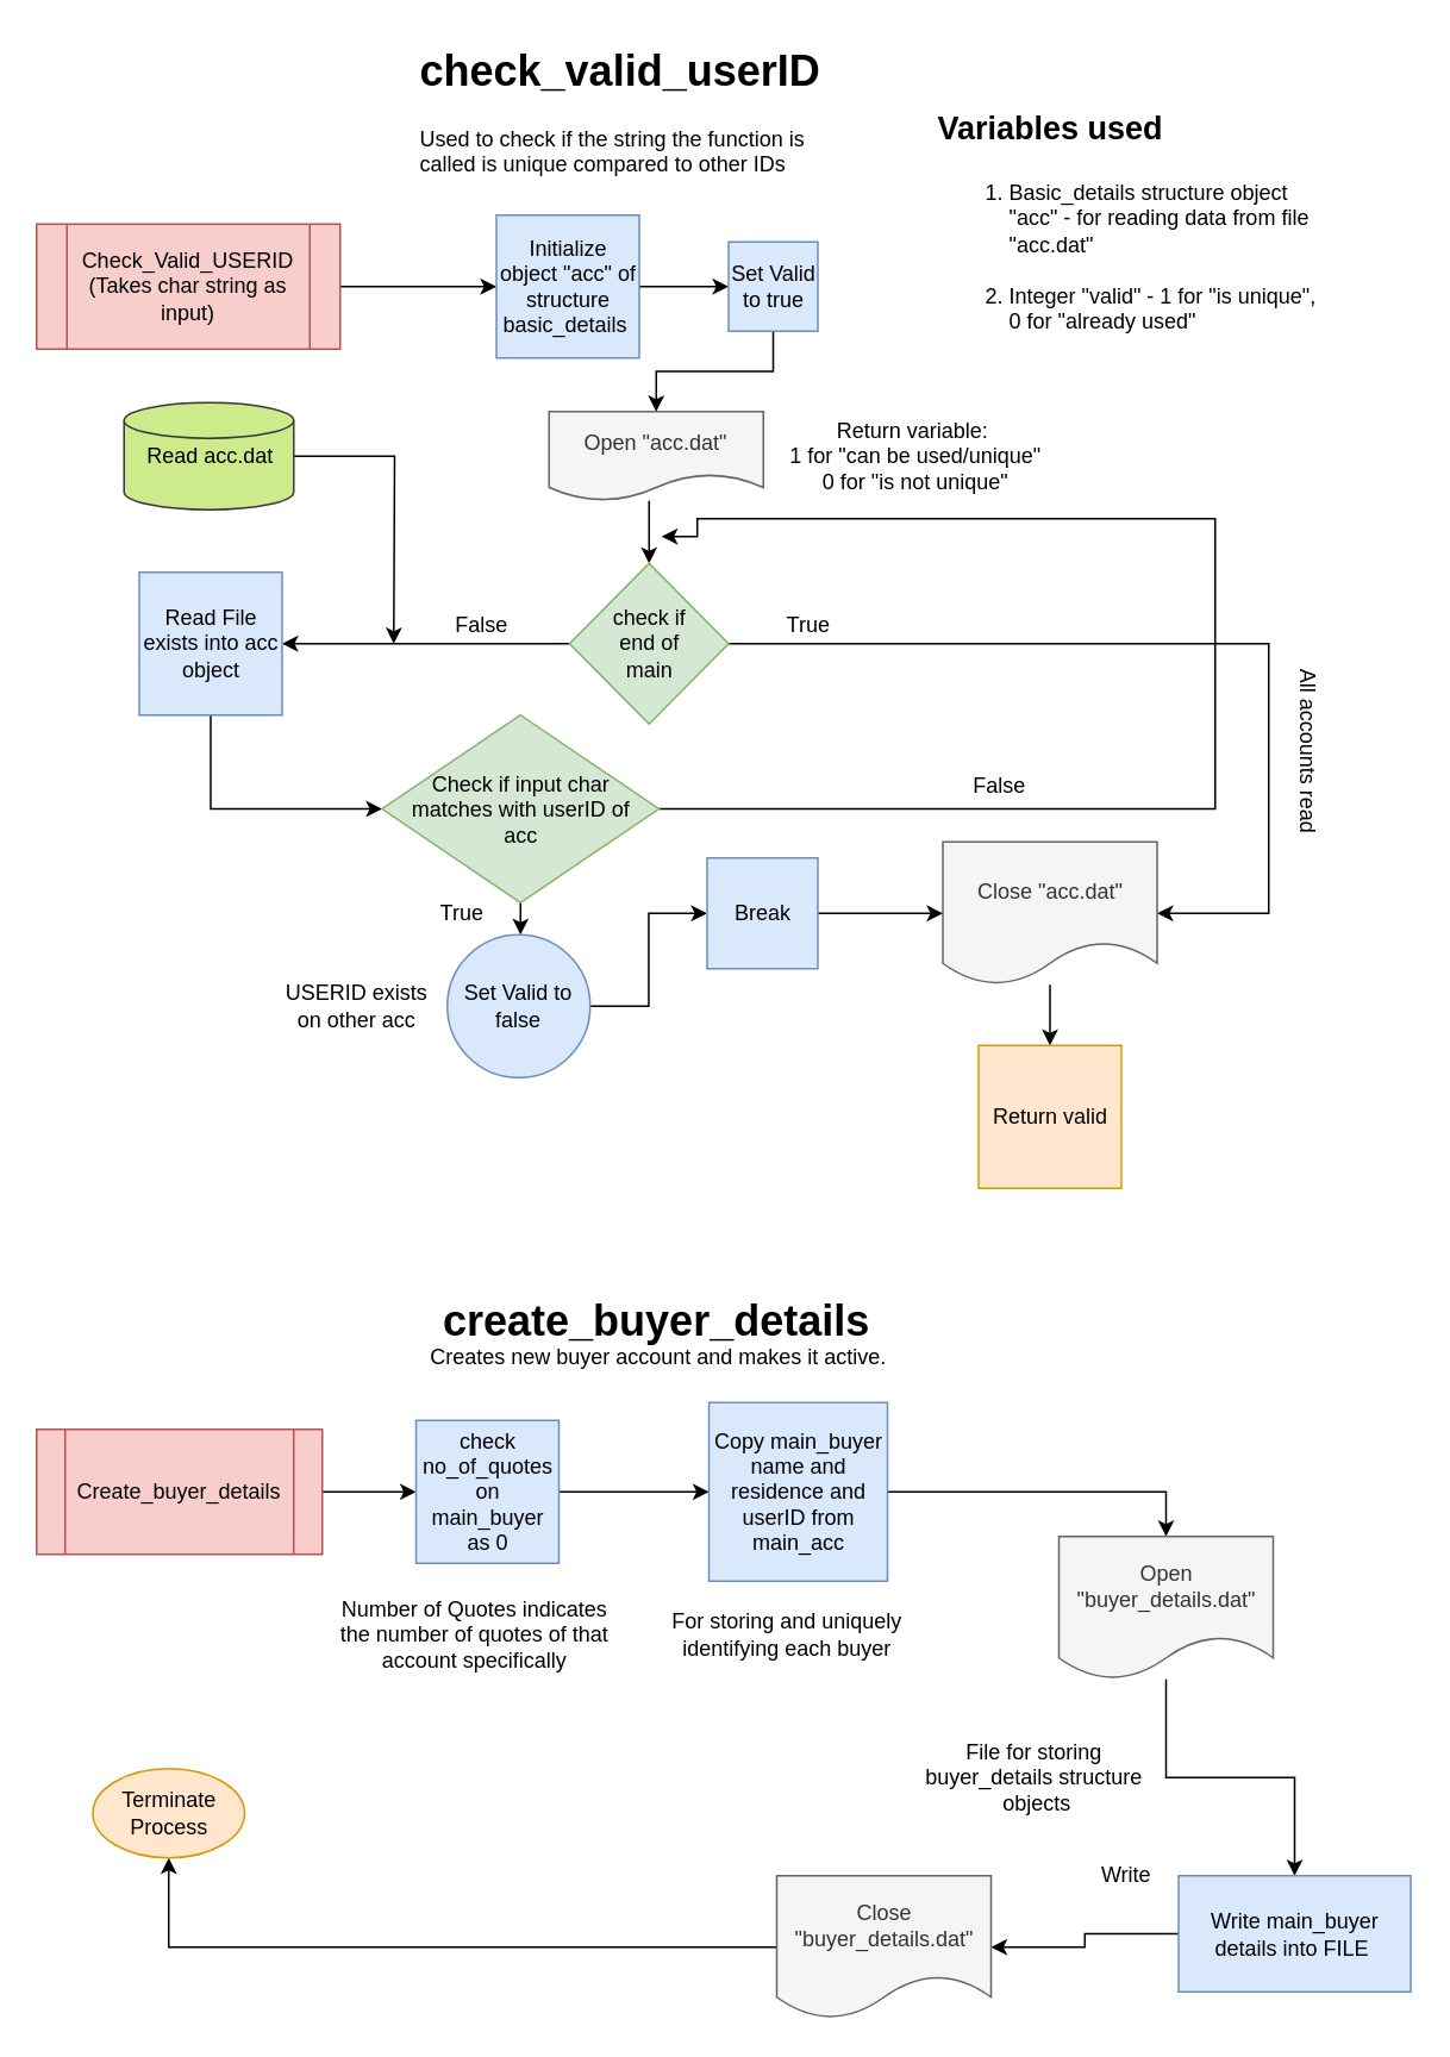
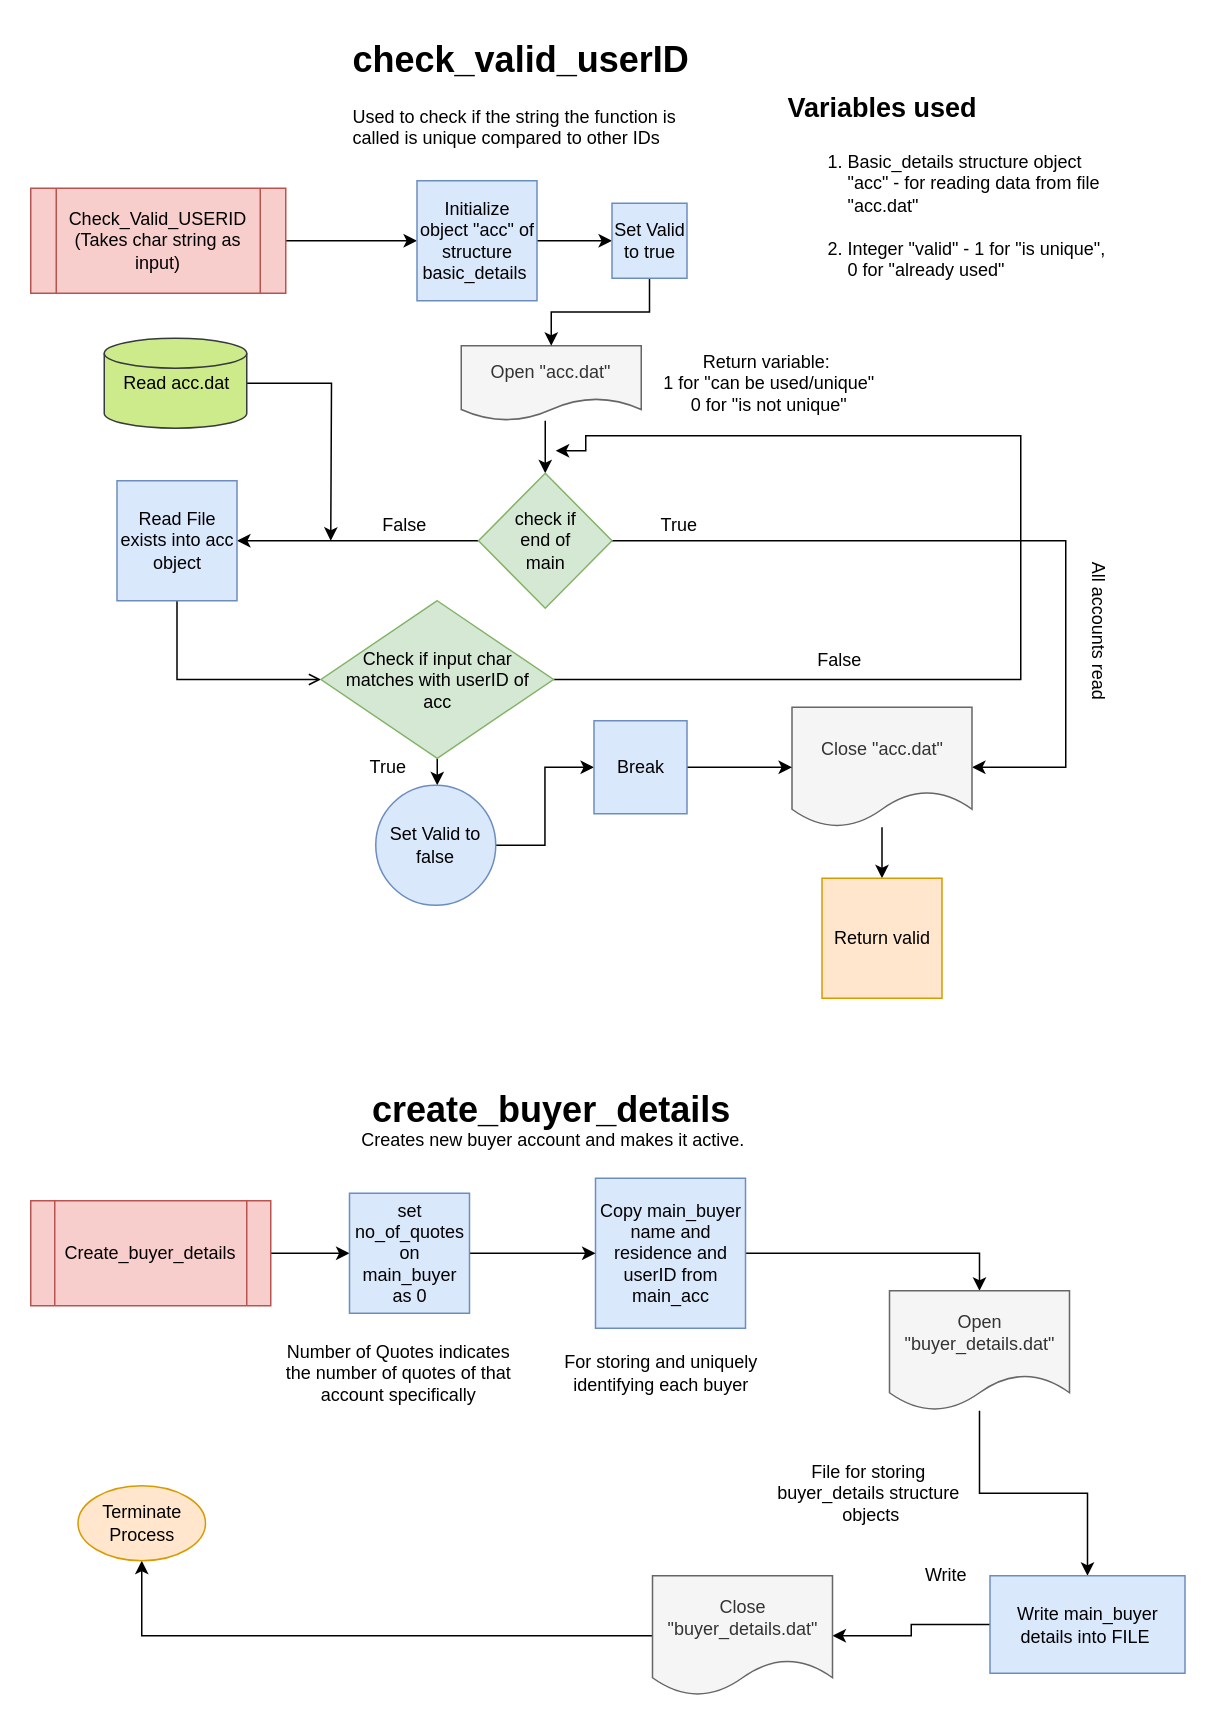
  <mxCell id="0" />
  <mxCell id="1" parent="0" />
  <mxCell id="2" style="edgeStyle=orthogonalEdgeStyle;rounded=0;orthogonalLoop=1;jettySize=auto;html=1;entryX=0;entryY=0.5;entryDx=0;entryDy=0;" parent="1" source="3" target="7" edge="1"><mxGeometry relative="1" as="geometry" /></mxCell>
  <mxCell id="3" value="Check_Valid_USERID (Takes char string as input)" style="shape=process;whiteSpace=wrap;html=1;backgroundOutline=1;spacingLeft=20;spacingRight=20;fillColor=#f8cecc;strokeColor=#b85450;" parent="1" vertex="1"><mxGeometry x="20" y="125" width="170" height="70" as="geometry" /></mxCell>
  <mxCell id="4" value="" style="edgeStyle=orthogonalEdgeStyle;rounded=0;orthogonalLoop=1;jettySize=auto;html=1;" parent="1" source="5" target="10" edge="1"><mxGeometry relative="1" as="geometry"><Array as="points"><mxPoint x="363" y="290" /><mxPoint x="363" y="290" /></Array></mxGeometry></mxCell>
  <mxCell id="5" value="Open &quot;acc.dat&quot;" style="shape=document;whiteSpace=wrap;html=1;boundedLbl=1;fillColor=#f5f5f5;strokeColor=#666666;fontColor=#333333;" parent="1" vertex="1"><mxGeometry x="307" y="230" width="120" height="50" as="geometry" /></mxCell>
  <mxCell id="6" value="" style="edgeStyle=orthogonalEdgeStyle;rounded=0;orthogonalLoop=1;jettySize=auto;html=1;" parent="1" source="7" target="17" edge="1"><mxGeometry relative="1" as="geometry" /></mxCell>
  <mxCell id="7" value="Initialize object &quot;acc&quot; of structure basic_details&amp;nbsp;" style="whiteSpace=wrap;html=1;aspect=fixed;fillColor=#dae8fc;strokeColor=#6c8ebf;" parent="1" vertex="1"><mxGeometry x="277.5" y="120" width="80" height="80" as="geometry" /></mxCell>
  <mxCell id="8" style="edgeStyle=orthogonalEdgeStyle;rounded=0;orthogonalLoop=1;jettySize=auto;html=1;entryX=1;entryY=0.5;entryDx=0;entryDy=0;" parent="1" source="10" target="12" edge="1"><mxGeometry relative="1" as="geometry" /></mxCell>
  <mxCell id="9" style="edgeStyle=orthogonalEdgeStyle;rounded=0;orthogonalLoop=1;jettySize=auto;html=1;exitX=1;exitY=0.5;exitDx=0;exitDy=0;entryX=1;entryY=0.5;entryDx=0;entryDy=0;" edge="1" parent="1" source="10" target="23"><mxGeometry relative="1" as="geometry"><Array as="points"><mxPoint x="710" y="360" /><mxPoint x="710" y="511" /></Array></mxGeometry></mxCell>
  <mxCell id="10" value="check if end of main" style="rhombus;whiteSpace=wrap;html=1;spacingLeft=15;spacingRight=15;fillColor=#d5e8d4;strokeColor=#82b366;" parent="1" vertex="1"><mxGeometry x="318.5" y="315" width="89" height="90" as="geometry" /></mxCell>
- <mxCell id="11" value="" style="edgeStyle=orthogonalEdgeStyle;rounded=0;orthogonalLoop=1;jettySize=auto;html=1;entryX=0;entryY=0.5;entryDx=0;entryDy=0;" parent="1" source="12" target="15" edge="1"><mxGeometry relative="1" as="geometry"><Array as="points"><mxPoint x="117" y="453" /></Array></mxGeometry></mxCell>
+ <mxCell id="11" value="" style="edgeStyle=orthogonalEdgeStyle;rounded=0;orthogonalLoop=1;jettySize=auto;html=1;entryX=0;entryY=0.5;entryDx=0;entryDy=0;endArrow=open;" parent="1" source="12" target="15" edge="1"><mxGeometry relative="1" as="geometry"><Array as="points"><mxPoint x="117" y="453" /></Array></mxGeometry></mxCell>
  <mxCell id="12" value="Read File exists into acc object" style="whiteSpace=wrap;html=1;aspect=fixed;fillColor=#dae8fc;strokeColor=#6c8ebf;" parent="1" vertex="1"><mxGeometry x="77.5" y="320" width="80" height="80" as="geometry" /></mxCell>
  <mxCell id="13" style="edgeStyle=orthogonalEdgeStyle;rounded=0;orthogonalLoop=1;jettySize=auto;html=1;" parent="1" source="15" edge="1"><mxGeometry relative="1" as="geometry"><mxPoint x="370" y="300" as="targetPoint" /><Array as="points"><mxPoint x="680" y="453" /><mxPoint x="680" y="290" /><mxPoint x="390" y="290" /><mxPoint x="390" y="300" /></Array></mxGeometry></mxCell>
  <mxCell id="14" value="" style="edgeStyle=orthogonalEdgeStyle;rounded=0;orthogonalLoop=1;jettySize=auto;html=1;" edge="1" parent="1" source="15" target="21"><mxGeometry relative="1" as="geometry"><Array as="points"><mxPoint x="291" y="510" /><mxPoint x="291" y="510" /></Array></mxGeometry></mxCell>
  <mxCell id="15" value="Check if input char matches with userID of acc" style="rhombus;whiteSpace=wrap;html=1;spacingLeft=15;spacingRight=15;fillColor=#d5e8d4;strokeColor=#82b366;" parent="1" vertex="1"><mxGeometry x="213.5" y="400" width="155" height="105" as="geometry" /></mxCell>
  <mxCell id="16" value="" style="edgeStyle=orthogonalEdgeStyle;rounded=0;orthogonalLoop=1;jettySize=auto;html=1;" parent="1" source="17" target="5" edge="1"><mxGeometry relative="1" as="geometry" /></mxCell>
  <mxCell id="17" value="Set Valid to true" style="whiteSpace=wrap;html=1;aspect=fixed;fillColor=#dae8fc;strokeColor=#6c8ebf;" parent="1" vertex="1"><mxGeometry x="407.5" y="135" width="50" height="50" as="geometry" /></mxCell>
  <mxCell id="18" style="edgeStyle=orthogonalEdgeStyle;rounded=0;orthogonalLoop=1;jettySize=auto;html=1;" parent="1" source="19" edge="1"><mxGeometry relative="1" as="geometry"><mxPoint x="220" y="360" as="targetPoint" /></mxGeometry></mxCell>
  <mxCell id="19" value="Read acc.dat" style="strokeWidth=1;html=1;shape=mxgraph.flowchart.database;fillColor=#cdeb8b;strokeColor=#36393d;" parent="1" vertex="1"><mxGeometry x="69" y="225" width="95" height="60" as="geometry" /></mxCell>
  <mxCell id="20" value="" style="edgeStyle=orthogonalEdgeStyle;rounded=0;orthogonalLoop=1;jettySize=auto;html=1;" edge="1" parent="1" source="21" target="35"><mxGeometry relative="1" as="geometry" /></mxCell>
  <mxCell id="21" value="Set Valid to false" style="ellipse;whiteSpace=wrap;html=1;aspect=fixed;strokeWidth=1;fillColor=#dae8fc;strokeColor=#6c8ebf;" parent="1" vertex="1"><mxGeometry x="250" y="523" width="80" height="80" as="geometry" /></mxCell>
  <mxCell id="22" value="" style="edgeStyle=orthogonalEdgeStyle;rounded=0;orthogonalLoop=1;jettySize=auto;html=1;" edge="1" parent="1" source="23" target="24"><mxGeometry relative="1" as="geometry" /></mxCell>
  <mxCell id="23" value="Close &quot;acc.dat&quot;" style="shape=document;whiteSpace=wrap;html=1;boundedLbl=1;strokeWidth=1;fillColor=#f5f5f5;strokeColor=#666666;fontColor=#333333;" parent="1" vertex="1"><mxGeometry x="527.5" y="471" width="120" height="80" as="geometry" /></mxCell>
  <mxCell id="24" value="Return valid" style="whiteSpace=wrap;html=1;aspect=fixed;strokeWidth=1;fillColor=#ffe6cc;strokeColor=#d79b00;" parent="1" vertex="1"><mxGeometry x="547.5" y="585" width="80" height="80" as="geometry" /></mxCell>
  <mxCell id="25" value="&lt;h1&gt;check_valid_userID&lt;/h1&gt;&lt;p&gt;Used to check if the string the function is called is unique compared to other IDs&lt;/p&gt;" style="text;html=1;strokeColor=none;fillColor=none;spacing=5;spacingTop=-20;whiteSpace=wrap;overflow=hidden;rounded=0;" parent="1" vertex="1"><mxGeometry x="230" y="20" width="234" height="120" as="geometry" /></mxCell>
  <mxCell id="26" value="&lt;h1&gt;&lt;font style=&quot;font-size: 18px&quot;&gt;Variables used&lt;/font&gt;&lt;/h1&gt;&lt;p&gt;&lt;/p&gt;&lt;ol&gt;&lt;li&gt;Basic_details structure object &quot;acc&quot; - for reading data from file &quot;acc.dat&quot;&lt;br&gt;&lt;br&gt;&lt;/li&gt;&lt;li&gt;Integer &quot;valid&quot; - 1 for &quot;is unique&quot;, 0 for &quot;already used&quot;&lt;/li&gt;&lt;/ol&gt;&lt;p&gt;&lt;/p&gt;" style="text;html=1;strokeColor=none;fillColor=none;spacing=5;spacingTop=-20;whiteSpace=wrap;overflow=hidden;rounded=0;" parent="1" vertex="1"><mxGeometry x="520" y="50" width="225" height="160" as="geometry" /></mxCell>
  <mxCell id="27" value="Return variable:&amp;nbsp;&lt;br&gt;1 for &quot;can be used/unique&quot;&lt;br&gt;0 for &quot;is not unique&quot;" style="text;html=1;align=center;verticalAlign=middle;resizable=0;points=[];autosize=1;" parent="1" vertex="1"><mxGeometry x="432" y="230" width="160" height="50" as="geometry" /></mxCell>
  <mxCell id="28" value="True" style="text;html=1;align=center;verticalAlign=middle;resizable=0;points=[];autosize=1;" parent="1" vertex="1"><mxGeometry x="432" y="340" width="40" height="20" as="geometry" /></mxCell>
  <mxCell id="29" value="False" style="text;html=1;align=center;verticalAlign=middle;resizable=0;points=[];autosize=1;" parent="1" vertex="1"><mxGeometry x="244" y="340" width="50" height="20" as="geometry" /></mxCell>
  <mxCell id="30" value="True" style="text;html=1;align=center;verticalAlign=middle;resizable=0;points=[];autosize=1;" parent="1" vertex="1"><mxGeometry x="237.5" y="501" width="40" height="20" as="geometry" /></mxCell>
- <mxCell id="31" value="USERID exists &lt;br&gt;on other acc" style="text;html=1;align=center;verticalAlign=middle;resizable=0;points=[];autosize=1;" parent="1" vertex="1"><mxGeometry x="154" y="548" width="90" height="30" as="geometry" /></mxCell>
  <mxCell id="32" value="False" style="text;html=1;align=center;verticalAlign=middle;resizable=0;points=[];autosize=1;" parent="1" vertex="1"><mxGeometry x="534" y="430" width="50" height="20" as="geometry" /></mxCell>
  <mxCell id="33" value="All accounts read" style="text;html=1;align=center;verticalAlign=middle;resizable=0;points=[];autosize=1;rotation=90;" parent="1" vertex="1"><mxGeometry x="677" y="410" width="110" height="20" as="geometry" /></mxCell>
  <mxCell id="34" style="edgeStyle=orthogonalEdgeStyle;rounded=0;orthogonalLoop=1;jettySize=auto;html=1;" edge="1" parent="1" source="35" target="23"><mxGeometry relative="1" as="geometry" /></mxCell>
  <mxCell id="35" value="Break" style="whiteSpace=wrap;html=1;aspect=fixed;strokeWidth=1;fillColor=#dae8fc;strokeColor=#6c8ebf;" parent="1" vertex="1"><mxGeometry x="395.5" y="480" width="62" height="62" as="geometry" /></mxCell>
  <mxCell id="36" style="edgeStyle=orthogonalEdgeStyle;rounded=0;orthogonalLoop=1;jettySize=auto;html=1;entryX=0;entryY=0.5;entryDx=0;entryDy=0;" edge="1" parent="1" source="37" target="48"><mxGeometry relative="1" as="geometry"><mxPoint x="356.5" y="840" as="targetPoint" /></mxGeometry></mxCell>
  <mxCell id="37" value="Create_buyer_details" style="shape=process;whiteSpace=wrap;html=1;backgroundOutline=1;strokeWidth=1;fillColor=#f8cecc;strokeColor=#b85450;" vertex="1" parent="1"><mxGeometry x="20" y="800" width="160" height="70" as="geometry" /></mxCell>
  <mxCell id="38" style="edgeStyle=orthogonalEdgeStyle;rounded=0;orthogonalLoop=1;jettySize=auto;html=1;entryX=0.5;entryY=0;entryDx=0;entryDy=0;" edge="1" parent="1" source="39" target="41"><mxGeometry relative="1" as="geometry" /></mxCell>
  <mxCell id="39" value="Copy main_buyer name and residence and userID from main_acc" style="whiteSpace=wrap;html=1;aspect=fixed;strokeWidth=1;fillColor=#dae8fc;strokeColor=#6c8ebf;" vertex="1" parent="1"><mxGeometry x="396.5" y="785" width="100" height="100" as="geometry" /></mxCell>
  <mxCell id="40" style="edgeStyle=orthogonalEdgeStyle;rounded=0;orthogonalLoop=1;jettySize=auto;html=1;entryX=0.5;entryY=0;entryDx=0;entryDy=0;" edge="1" parent="1" source="41" target="43"><mxGeometry relative="1" as="geometry" /></mxCell>
  <mxCell id="41" value="Open &quot;buyer_details.dat&quot;" style="shape=document;whiteSpace=wrap;html=1;boundedLbl=1;strokeWidth=1;fillColor=#f5f5f5;strokeColor=#666666;fontColor=#333333;" vertex="1" parent="1"><mxGeometry x="592.5" y="860" width="120" height="80" as="geometry" /></mxCell>
  <mxCell id="42" style="edgeStyle=orthogonalEdgeStyle;rounded=0;orthogonalLoop=1;jettySize=auto;html=1;entryX=1;entryY=0.5;entryDx=0;entryDy=0;" edge="1" parent="1" source="43" target="45"><mxGeometry relative="1" as="geometry" /></mxCell>
  <mxCell id="43" value="Write main_buyer details into FILE&amp;nbsp;" style="whiteSpace=wrap;html=1;aspect=fixed;strokeWidth=1;fillColor=#dae8fc;strokeColor=#6c8ebf;" vertex="1" parent="1"><mxGeometry x="659.5" y="1050" width="130" height="65" as="geometry" /></mxCell>
  <mxCell id="44" value="" style="edgeStyle=orthogonalEdgeStyle;rounded=0;orthogonalLoop=1;jettySize=auto;html=1;" edge="1" parent="1" source="45" target="46"><mxGeometry relative="1" as="geometry" /></mxCell>
  <mxCell id="45" value="Close &quot;buyer_details.dat&quot;" style="shape=document;whiteSpace=wrap;html=1;boundedLbl=1;strokeWidth=1;fillColor=#f5f5f5;strokeColor=#666666;fontColor=#333333;" vertex="1" parent="1"><mxGeometry x="434.5" y="1050" width="120" height="80" as="geometry" /></mxCell>
  <mxCell id="46" value="Terminate Process" style="ellipse;whiteSpace=wrap;html=1;strokeWidth=1;fillColor=#ffe6cc;strokeColor=#d79b00;" vertex="1" parent="1"><mxGeometry x="51.5" y="990" width="85" height="50" as="geometry" /></mxCell>
  <mxCell id="47" value="" style="edgeStyle=orthogonalEdgeStyle;rounded=0;orthogonalLoop=1;jettySize=auto;html=1;" edge="1" parent="1" source="48" target="39"><mxGeometry relative="1" as="geometry" /></mxCell>
- <mxCell id="48" value="check no_of_quotes on main_buyer as 0" style="whiteSpace=wrap;html=1;aspect=fixed;strokeWidth=1;fillColor=#dae8fc;strokeColor=#6c8ebf;" vertex="1" parent="1"><mxGeometry x="232.5" y="795" width="80" height="80" as="geometry" /></mxCell>
+ <mxCell id="48" value="set no_of_quotes on main_buyer as 0" style="whiteSpace=wrap;html=1;aspect=fixed;strokeWidth=1;fillColor=#dae8fc;strokeColor=#6c8ebf;" vertex="1" parent="1"><mxGeometry x="232.5" y="795" width="80" height="80" as="geometry" /></mxCell>
  <mxCell id="49" value="&lt;h1&gt;create_buyer_details&lt;/h1&gt;&lt;p&gt;&lt;br&gt;&lt;/p&gt;" style="text;html=1;strokeColor=none;fillColor=none;spacing=5;spacingTop=-20;whiteSpace=wrap;overflow=hidden;rounded=0;" vertex="1" parent="1"><mxGeometry x="242.5" y="720" width="250" height="50" as="geometry" /></mxCell>
  <mxCell id="50" value="Number of Quotes indicates&lt;br&gt;the number of quotes of that&lt;br&gt;account specifically" style="text;html=1;align=center;verticalAlign=middle;resizable=0;points=[];autosize=1;" vertex="1" parent="1"><mxGeometry x="180" y="890" width="170" height="50" as="geometry" /></mxCell>
  <mxCell id="51" value="For storing and uniquely&lt;br&gt;identifying each buyer" style="text;html=1;align=center;verticalAlign=middle;resizable=0;points=[];autosize=1;" vertex="1" parent="1"><mxGeometry x="370" y="900" width="140" height="30" as="geometry" /></mxCell>
  <mxCell id="52" value="Write" style="text;html=1;align=center;verticalAlign=middle;resizable=0;points=[];autosize=1;" vertex="1" parent="1"><mxGeometry x="610" y="1040" width="40" height="20" as="geometry" /></mxCell>
  <mxCell id="53" value="File for storing&amp;nbsp;&lt;br&gt;buyer_details structure&amp;nbsp;&lt;br&gt;objects" style="text;html=1;align=center;verticalAlign=middle;resizable=0;points=[];autosize=1;" vertex="1" parent="1"><mxGeometry x="510" y="970" width="140" height="50" as="geometry" /></mxCell>
  <mxCell id="54" value="&lt;span style=&quot;text-align: left&quot;&gt;Creates new buyer account and makes it active.&lt;/span&gt;" style="text;html=1;align=center;verticalAlign=middle;resizable=0;points=[];autosize=1;" vertex="1" parent="1"><mxGeometry x="232.5" y="750" width="270" height="20" as="geometry" /></mxCell>
